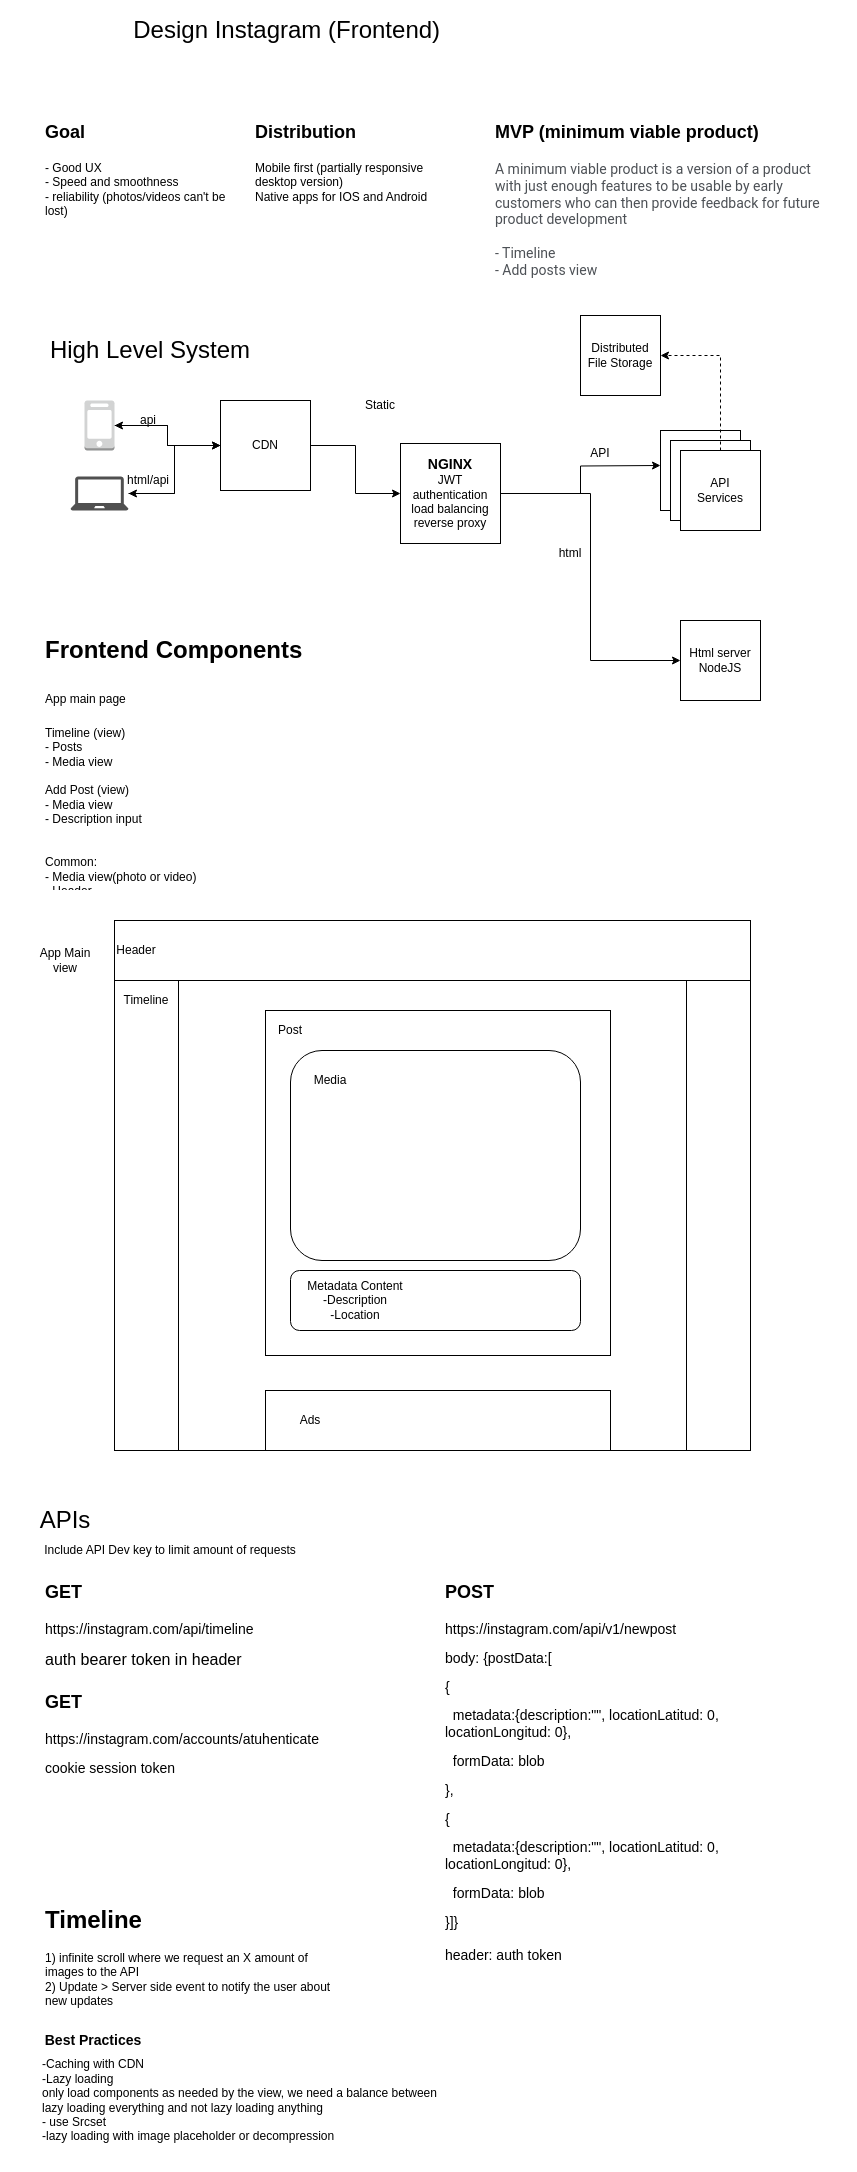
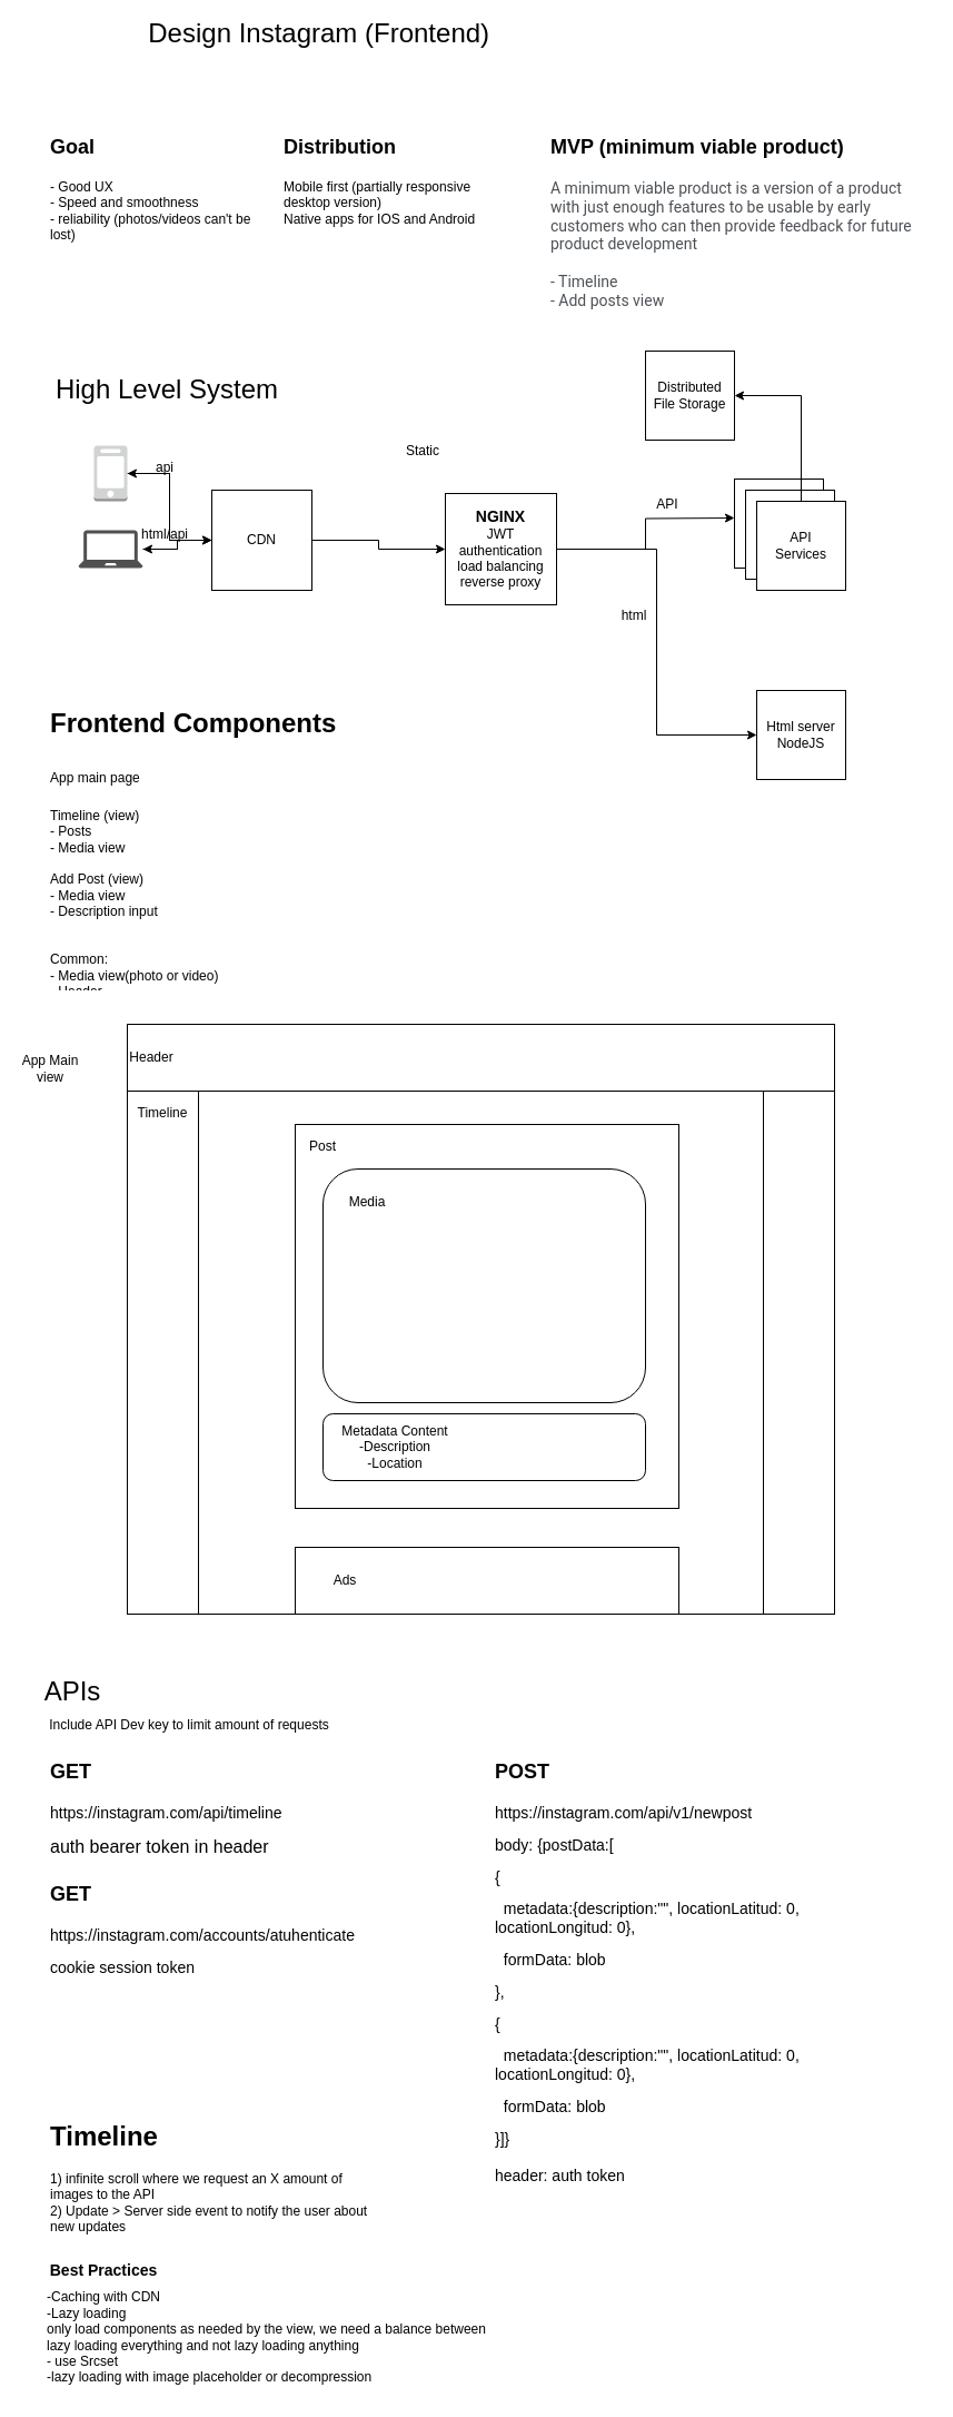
  <mxCell id="0" />
  <mxCell id="1" parent="0" />
  <mxCell id="2" value="&lt;h1&gt;&lt;font style=&quot;font-size: 18px&quot;&gt;Distribution&lt;/font&gt;&lt;/h1&gt;&lt;p&gt;Mobile first (partially responsive desktop version)&lt;br&gt;Native apps for IOS and Android&lt;br&gt;&lt;br&gt;&lt;/p&gt;" style="text;html=1;strokeColor=none;fillColor=none;spacing=5;spacingTop=-20;whiteSpace=wrap;overflow=hidden;rounded=0;" parent="1" vertex="1"><mxGeometry x="250" y="110" width="190" height="120" as="geometry" /></mxCell>
  <mxCell id="3" value="&lt;font style=&quot;font-size: 24px&quot;&gt;Design Instagram (Frontend)&amp;nbsp;&lt;/font&gt;" style="text;html=1;strokeColor=none;fillColor=none;align=center;verticalAlign=middle;whiteSpace=wrap;rounded=0;" parent="1" vertex="1"><mxGeometry x="130" y="20" width="320" height="20" as="geometry" /></mxCell>
  <mxCell id="4" value="&lt;h1&gt;&lt;span style=&quot;font-size: 18px&quot;&gt;MVP (minimum viable product)&lt;br&gt;&lt;/span&gt;&lt;/h1&gt;&lt;div&gt;&lt;span style=&quot;color: rgb(77 , 81 , 86) ; font-family: &amp;#34;roboto&amp;#34; , &amp;#34;arial&amp;#34; , sans-serif ; font-size: 14px ; background-color: rgb(255 , 255 , 255)&quot;&gt;A minimum viable product is a version of a product with just enough features to be usable by early customers who can then provide feedback for future product development&lt;/span&gt;&lt;/div&gt;&lt;div&gt;&lt;span style=&quot;color: rgb(77 , 81 , 86) ; font-family: &amp;#34;roboto&amp;#34; , &amp;#34;arial&amp;#34; , sans-serif ; font-size: 14px ; background-color: rgb(255 , 255 , 255)&quot;&gt;&lt;br&gt;&lt;/span&gt;&lt;/div&gt;&lt;div&gt;&lt;span style=&quot;color: rgb(77 , 81 , 86) ; font-family: &amp;#34;roboto&amp;#34; , &amp;#34;arial&amp;#34; , sans-serif ; font-size: 14px ; background-color: rgb(255 , 255 , 255)&quot;&gt;- Timeline&lt;/span&gt;&lt;/div&gt;&lt;div&gt;&lt;span style=&quot;color: rgb(77 , 81 , 86) ; font-family: &amp;#34;roboto&amp;#34; , &amp;#34;arial&amp;#34; , sans-serif ; font-size: 14px ; background-color: rgb(255 , 255 , 255)&quot;&gt;- Add posts view&lt;br&gt;&lt;/span&gt;&lt;span style=&quot;font-size: 18px&quot;&gt;&lt;br&gt;&lt;br&gt;&lt;/span&gt;&lt;/div&gt;" style="text;html=1;strokeColor=none;fillColor=none;spacing=5;spacingTop=-20;whiteSpace=wrap;overflow=hidden;rounded=0;" parent="1" vertex="1"><mxGeometry x="490" y="110" width="345" height="180" as="geometry" /></mxCell>
  <mxCell id="5" value="&lt;h1&gt;&lt;span style=&quot;font-size: 18px&quot;&gt;Goal&lt;/span&gt;&lt;/h1&gt;&lt;div&gt;&lt;font style=&quot;font-size: 12px&quot;&gt;- Good UX&lt;/font&gt;&lt;/div&gt;&lt;div&gt;&lt;font style=&quot;font-size: 12px&quot;&gt;- Speed and smoothness&lt;/font&gt;&lt;/div&gt;&lt;font style=&quot;font-size: 12px&quot;&gt;- reliability (photos/videos can't be lost)&lt;/font&gt;&lt;div&gt;&lt;span style=&quot;font-size: 18px&quot;&gt;&amp;nbsp;&lt;/span&gt;&lt;/div&gt;" style="text;html=1;strokeColor=none;fillColor=none;spacing=5;spacingTop=-20;whiteSpace=wrap;overflow=hidden;rounded=0;" parent="1" vertex="1"><mxGeometry x="40" y="110" width="190" height="120" as="geometry" /></mxCell>
  <mxCell id="6" value="&lt;font style=&quot;font-size: 24px&quot;&gt;High Level System&lt;/font&gt;" style="text;html=1;strokeColor=none;fillColor=none;align=center;verticalAlign=middle;whiteSpace=wrap;rounded=0;" parent="1" vertex="1"><mxGeometry x="40" y="340" width="220" height="20" as="geometry" /></mxCell>
  <mxCell id="7" style="edgeStyle=orthogonalEdgeStyle;rounded=0;orthogonalLoop=1;jettySize=auto;html=1;" parent="1" source="9" edge="1"><mxGeometry relative="1" as="geometry"><mxPoint x="660" y="465" as="targetPoint" /></mxGeometry></mxCell>
  <mxCell id="8" style="edgeStyle=orthogonalEdgeStyle;rounded=0;orthogonalLoop=1;jettySize=auto;html=1;entryX=0;entryY=0.5;entryDx=0;entryDy=0;" parent="1" source="9" target="18" edge="1"><mxGeometry relative="1" as="geometry" /></mxCell>
  <mxCell id="9" value="&lt;font style=&quot;font-size: 14px&quot;&gt;&lt;b&gt;NGINX&lt;/b&gt;&lt;/font&gt;&lt;br&gt;JWT authentication&lt;br&gt;load balancing&lt;br&gt;reverse proxy" style="whiteSpace=wrap;html=1;aspect=fixed;" parent="1" vertex="1"><mxGeometry x="400" y="443" width="100" height="100" as="geometry" /></mxCell>
  <mxCell id="10" value="Services" style="whiteSpace=wrap;html=1;aspect=fixed;" parent="1" vertex="1"><mxGeometry x="660" y="430" width="80" height="80" as="geometry" /></mxCell>
  <mxCell id="11" value="Services" style="whiteSpace=wrap;html=1;aspect=fixed;" parent="1" vertex="1"><mxGeometry x="670" y="440" width="80" height="80" as="geometry" /></mxCell>
- <mxCell id="12" style="edgeStyle=orthogonalEdgeStyle;rounded=0;orthogonalLoop=1;jettySize=auto;html=1;entryX=1;entryY=0.5;entryDx=0;entryDy=0;dashed=1;" parent="1" source="13" target="19" edge="1"><mxGeometry relative="1" as="geometry"><Array as="points"><mxPoint x="720" y="355" /></Array></mxGeometry></mxCell>
+ <mxCell id="12" style="edgeStyle=orthogonalEdgeStyle;rounded=0;orthogonalLoop=1;jettySize=auto;html=1;entryX=1;entryY=0.5;entryDx=0;entryDy=0;" parent="1" source="13" target="19" edge="1"><mxGeometry relative="1" as="geometry"><Array as="points"><mxPoint x="720" y="355" /></Array></mxGeometry></mxCell>
  <mxCell id="13" value="API&lt;br&gt;Services" style="whiteSpace=wrap;html=1;aspect=fixed;" parent="1" vertex="1"><mxGeometry x="680" y="450" width="80" height="80" as="geometry" /></mxCell>
  <mxCell id="14" style="edgeStyle=orthogonalEdgeStyle;rounded=0;orthogonalLoop=1;jettySize=auto;html=1;entryX=0;entryY=0.5;entryDx=0;entryDy=0;" parent="1" source="15" target="23" edge="1"><mxGeometry relative="1" as="geometry" /></mxCell>
  <mxCell id="15" value="" style="outlineConnect=0;dashed=0;verticalLabelPosition=bottom;verticalAlign=top;align=center;html=1;shape=mxgraph.aws3.mobile_client;fillColor=#D2D3D3;gradientColor=none;" parent="1" vertex="1"><mxGeometry x="84" y="400" width="30" height="50" as="geometry" /></mxCell>
  <mxCell id="16" style="edgeStyle=orthogonalEdgeStyle;rounded=0;orthogonalLoop=1;jettySize=auto;html=1;entryX=0;entryY=0.5;entryDx=0;entryDy=0;" parent="1" source="17" target="23" edge="1"><mxGeometry relative="1" as="geometry" /></mxCell>
  <mxCell id="17" value="" style="pointerEvents=1;shadow=0;dashed=0;html=1;strokeColor=none;fillColor=#505050;labelPosition=center;verticalLabelPosition=bottom;verticalAlign=top;outlineConnect=0;align=center;shape=mxgraph.office.devices.laptop;" parent="1" vertex="1"><mxGeometry x="70" y="476" width="58" height="34" as="geometry" /></mxCell>
  <mxCell id="18" value="Html server&lt;br&gt;NodeJS" style="whiteSpace=wrap;html=1;aspect=fixed;" parent="1" vertex="1"><mxGeometry x="680" y="620" width="80" height="80" as="geometry" /></mxCell>
  <mxCell id="19" value="Distributed File Storage" style="whiteSpace=wrap;html=1;aspect=fixed;" parent="1" vertex="1"><mxGeometry x="580" y="315" width="80" height="80" as="geometry" /></mxCell>
  <mxCell id="20" style="edgeStyle=orthogonalEdgeStyle;rounded=0;orthogonalLoop=1;jettySize=auto;html=1;entryX=0;entryY=0.5;entryDx=0;entryDy=0;" parent="1" source="23" target="9" edge="1"><mxGeometry relative="1" as="geometry" /></mxCell>
  <mxCell id="21" style="edgeStyle=orthogonalEdgeStyle;rounded=0;orthogonalLoop=1;jettySize=auto;html=1;entryX=1;entryY=0.5;entryDx=0;entryDy=0;entryPerimeter=0;" parent="1" source="23" target="15" edge="1"><mxGeometry relative="1" as="geometry" /></mxCell>
  <mxCell id="22" style="edgeStyle=orthogonalEdgeStyle;rounded=0;orthogonalLoop=1;jettySize=auto;html=1;" parent="1" source="23" target="17" edge="1"><mxGeometry relative="1" as="geometry" /></mxCell>
- <mxCell id="23" value="CDN" style="whiteSpace=wrap;html=1;aspect=fixed;" parent="1" vertex="1"><mxGeometry x="220" y="400" width="90" height="90" as="geometry" /></mxCell>
+ <mxCell id="23" value="CDN" style="whiteSpace=wrap;html=1;aspect=fixed;" parent="1" vertex="1"><mxGeometry x="190" y="440" width="90" height="90" as="geometry" /></mxCell>
  <mxCell id="24" value="" style="shape=process;whiteSpace=wrap;html=1;backgroundOutline=1;" parent="1" vertex="1"><mxGeometry x="114" y="980" width="636" height="470" as="geometry" /></mxCell>
  <mxCell id="25" value="Timeline" style="text;html=1;strokeColor=none;fillColor=none;align=center;verticalAlign=middle;whiteSpace=wrap;rounded=0;" parent="1" vertex="1"><mxGeometry x="100" y="990" width="92" height="20" as="geometry" /></mxCell>
  <mxCell id="26" value="" style="whiteSpace=wrap;html=1;aspect=fixed;" parent="1" vertex="1"><mxGeometry x="265" y="1010" width="345" height="345" as="geometry" /></mxCell>
  <mxCell id="27" value="Post" style="text;html=1;strokeColor=none;fillColor=none;align=center;verticalAlign=middle;whiteSpace=wrap;rounded=0;" parent="1" vertex="1"><mxGeometry x="270" y="1020" width="40" height="20" as="geometry" /></mxCell>
  <mxCell id="28" value="" style="rounded=1;whiteSpace=wrap;html=1;" parent="1" vertex="1"><mxGeometry x="290" y="1270" width="290" height="60" as="geometry" /></mxCell>
  <mxCell id="29" value="Metadata Content&lt;br&gt;-Description&lt;br&gt;-Location" style="text;html=1;strokeColor=none;fillColor=none;align=center;verticalAlign=middle;whiteSpace=wrap;rounded=0;" parent="1" vertex="1"><mxGeometry x="250" y="1270" width="210" height="60" as="geometry" /></mxCell>
  <mxCell id="30" value="" style="rounded=1;whiteSpace=wrap;html=1;" parent="1" vertex="1"><mxGeometry x="290" y="1050" width="290" height="210" as="geometry" /></mxCell>
  <mxCell id="31" value="Media" style="text;html=1;strokeColor=none;fillColor=none;align=center;verticalAlign=middle;whiteSpace=wrap;rounded=0;" parent="1" vertex="1"><mxGeometry x="310" y="1070" width="40" height="20" as="geometry" /></mxCell>
  <mxCell id="32" value="" style="rounded=0;whiteSpace=wrap;html=1;" parent="1" vertex="1"><mxGeometry x="265" y="1390" width="345" height="60" as="geometry" /></mxCell>
  <mxCell id="33" value="Ads" style="text;html=1;strokeColor=none;fillColor=none;align=center;verticalAlign=middle;whiteSpace=wrap;rounded=0;" parent="1" vertex="1"><mxGeometry x="290" y="1410" width="40" height="20" as="geometry" /></mxCell>
  <mxCell id="34" value="&lt;h1&gt;&lt;span&gt;Frontend Components&lt;/span&gt;&lt;/h1&gt;&lt;h1&gt;&lt;span style=&quot;font-size: 12px ; font-weight: normal&quot;&gt;App main page&amp;nbsp;&lt;/span&gt;&lt;/h1&gt;&lt;div&gt;Timeline (view)&lt;/div&gt;&lt;div&gt;- Posts&lt;br&gt;&lt;/div&gt;&lt;div&gt;- Media view&lt;br&gt;&lt;/div&gt;&lt;div&gt;&lt;br&gt;&lt;/div&gt;&lt;div&gt;Add Post (view)&lt;br&gt;- Media view&lt;/div&gt;&lt;div&gt;&lt;span&gt;- Description input&lt;/span&gt;&lt;/div&gt;&lt;div&gt;&lt;br&gt;&lt;/div&gt;&lt;div&gt;&lt;br&gt;&lt;/div&gt;&lt;div&gt;Common:&lt;/div&gt;&lt;div&gt;- Media view(photo or video)&lt;/div&gt;&lt;div&gt;- Header&lt;/div&gt;" style="text;html=1;strokeColor=none;fillColor=none;spacing=5;spacingTop=-20;whiteSpace=wrap;overflow=hidden;rounded=0;" parent="1" vertex="1"><mxGeometry x="40" y="630" width="348.75" height="260" as="geometry" /></mxCell>
  <mxCell id="35" value="" style="rounded=0;whiteSpace=wrap;html=1;" parent="1" vertex="1"><mxGeometry x="114" y="920" width="636" height="60" as="geometry" /></mxCell>
  <mxCell id="36" value="Header" style="text;html=1;strokeColor=none;fillColor=none;align=center;verticalAlign=middle;whiteSpace=wrap;rounded=0;" parent="1" vertex="1"><mxGeometry x="116" y="940" width="40" height="20" as="geometry" /></mxCell>
- <mxCell id="37" value="App Main view" style="text;html=1;strokeColor=none;fillColor=none;align=center;verticalAlign=middle;whiteSpace=wrap;rounded=0;" parent="1" vertex="1"><mxGeometry x="30" y="950" width="70" height="20" as="geometry" /></mxCell>
+ <mxCell id="37" value="App Main view" style="text;html=1;strokeColor=none;fillColor=none;align=center;verticalAlign=middle;whiteSpace=wrap;rounded=0;" parent="1" vertex="1"><mxGeometry x="10" y="950" width="70" height="20" as="geometry" /></mxCell>
  <mxCell id="38" value="&lt;font style=&quot;font-size: 24px&quot;&gt;APIs&lt;/font&gt;" style="text;html=1;strokeColor=none;fillColor=none;align=center;verticalAlign=middle;whiteSpace=wrap;rounded=0;" parent="1" vertex="1"><mxGeometry x="20" y="1510" width="90" height="20" as="geometry" /></mxCell>
  <mxCell id="39" value="&lt;h1&gt;&lt;font style=&quot;font-size: 18px&quot;&gt;GET&lt;/font&gt;&lt;/h1&gt;&lt;p&gt;&lt;font style=&quot;font-size: 14px&quot;&gt;https://instagram.com/api/timeline&lt;/font&gt;&lt;/p&gt;&lt;p&gt;&lt;font size=&quot;3&quot;&gt;auth bearer token in header&lt;br&gt;&amp;nbsp;&lt;/font&gt;&lt;/p&gt;" style="text;html=1;strokeColor=none;fillColor=none;spacing=5;spacingTop=-20;whiteSpace=wrap;overflow=hidden;rounded=0;" parent="1" vertex="1"><mxGeometry x="40" y="1570" width="300" height="120" as="geometry" /></mxCell>
  <mxCell id="40" value="&lt;h1&gt;&lt;font style=&quot;font-size: 18px&quot;&gt;GET&lt;/font&gt;&lt;/h1&gt;&lt;p&gt;&lt;font style=&quot;font-size: 14px&quot;&gt;https://instagram.com/accounts/atuhenticate&lt;/font&gt;&lt;/p&gt;&lt;p&gt;&lt;font style=&quot;font-size: 14px&quot;&gt;cookie session token&lt;/font&gt;&lt;/p&gt;" style="text;html=1;strokeColor=none;fillColor=none;spacing=5;spacingTop=-20;whiteSpace=wrap;overflow=hidden;rounded=0;" parent="1" vertex="1"><mxGeometry x="40" y="1680" width="300" height="120" as="geometry" /></mxCell>
  <mxCell id="41" value="&lt;h1&gt;&lt;font style=&quot;font-size: 18px&quot;&gt;POST&lt;/font&gt;&lt;/h1&gt;&lt;p&gt;&lt;font style=&quot;font-size: 14px&quot;&gt;https://instagram.com/api/v1/newpost&lt;/font&gt;&lt;/p&gt;&lt;p&gt;&lt;font style=&quot;font-size: 14px&quot;&gt;body:&amp;nbsp;&lt;/font&gt;&lt;span style=&quot;font-size: 14px&quot;&gt;{postData:[&lt;/span&gt;&lt;/p&gt;&lt;p&gt;&lt;span style=&quot;font-size: 14px&quot;&gt;{&lt;/span&gt;&lt;/p&gt;&lt;p&gt;&lt;span style=&quot;font-size: 14px&quot;&gt;&amp;nbsp; metadata:{description:&quot;&quot;, locationLatitud: 0, locationLongitud: 0},&lt;/span&gt;&lt;/p&gt;&lt;p&gt;&lt;span style=&quot;font-size: 14px&quot;&gt;&amp;nbsp; formData: blob&lt;/span&gt;&lt;/p&gt;&lt;p&gt;&lt;span style=&quot;font-size: 14px&quot;&gt;},&lt;/span&gt;&lt;/p&gt;&lt;p&gt;&lt;span style=&quot;font-size: 14px&quot;&gt;{&lt;/span&gt;&lt;/p&gt;&lt;p&gt;&lt;span style=&quot;font-size: 14px&quot;&gt;&amp;nbsp; metadata:{description:&quot;&quot;, locationLatitud: 0, locationLongitud: 0},&lt;/span&gt;&lt;/p&gt;&lt;p&gt;&lt;span style=&quot;font-size: 14px&quot;&gt;&amp;nbsp; formData: blob&lt;/span&gt;&lt;/p&gt;&lt;p&gt;&lt;span style=&quot;font-size: 14px&quot;&gt;}&lt;/span&gt;&lt;span style=&quot;font-size: 14px&quot;&gt;]}&lt;/span&gt;&lt;br&gt;&lt;span style=&quot;font-size: 14px&quot;&gt;&lt;br&gt;header: auth token&lt;/span&gt;&lt;/p&gt;&lt;p&gt;&lt;font style=&quot;font-size: 14px&quot;&gt;&lt;br&gt;&lt;/font&gt;&lt;/p&gt;" style="text;html=1;strokeColor=none;fillColor=none;spacing=5;spacingTop=-20;whiteSpace=wrap;overflow=hidden;rounded=0;" parent="1" vertex="1"><mxGeometry x="440" y="1570" width="360" height="410" as="geometry" /></mxCell>
  <mxCell id="42" value="Include API Dev key to limit amount of requests" style="text;html=1;strokeColor=none;fillColor=none;align=center;verticalAlign=middle;whiteSpace=wrap;rounded=0;" parent="1" vertex="1"><mxGeometry x="20" y="1540" width="300" height="20" as="geometry" /></mxCell>
  <mxCell id="43" value="Static" style="text;html=1;strokeColor=none;fillColor=none;align=center;verticalAlign=middle;whiteSpace=wrap;rounded=0;" parent="1" vertex="1"><mxGeometry x="360" y="395" width="40" height="20" as="geometry" /></mxCell>
  <mxCell id="44" value="html" style="text;html=1;strokeColor=none;fillColor=none;align=center;verticalAlign=middle;whiteSpace=wrap;rounded=0;" parent="1" vertex="1"><mxGeometry x="550" y="543" width="40" height="20" as="geometry" /></mxCell>
  <mxCell id="45" value="API" style="text;html=1;strokeColor=none;fillColor=none;align=center;verticalAlign=middle;whiteSpace=wrap;rounded=0;" parent="1" vertex="1"><mxGeometry x="580" y="443" width="40" height="20" as="geometry" /></mxCell>
  <mxCell id="46" value="html/api" style="text;html=1;strokeColor=none;fillColor=none;align=center;verticalAlign=middle;whiteSpace=wrap;rounded=0;" parent="1" vertex="1"><mxGeometry x="128" y="470" width="40" height="20" as="geometry" /></mxCell>
  <mxCell id="47" value="api" style="text;html=1;strokeColor=none;fillColor=none;align=center;verticalAlign=middle;whiteSpace=wrap;rounded=0;" parent="1" vertex="1"><mxGeometry x="128" y="410" width="40" height="20" as="geometry" /></mxCell>
  <mxCell id="48" value="&lt;b&gt;&lt;font style=&quot;font-size: 14px&quot;&gt;Best Practices&lt;/font&gt;&lt;/b&gt;" style="text;html=1;strokeColor=none;fillColor=none;align=center;verticalAlign=middle;whiteSpace=wrap;rounded=0;" parent="1" vertex="1"><mxGeometry x="36" y="2030" width="114" height="20" as="geometry" /></mxCell>
  <mxCell id="49" value="-Caching with CDN&lt;br&gt;&lt;div&gt;&lt;span&gt;-Lazy loading&amp;nbsp;&lt;/span&gt;&lt;/div&gt;only load components as needed by the view, we need a balance between lazy loading everything and not lazy loading anything&lt;br&gt;- use Srcset&lt;br&gt;-lazy loading with image placeholder or decompression&lt;br&gt;" style="text;html=1;strokeColor=none;fillColor=none;align=left;verticalAlign=middle;whiteSpace=wrap;rounded=0;" parent="1" vertex="1"><mxGeometry x="40" y="2050" width="400" height="100" as="geometry" /></mxCell>
  <mxCell id="50" value="&lt;h1&gt;Timeline&lt;/h1&gt;&lt;div&gt;1) infinite scroll where we request an X amount of images to the API&amp;nbsp;&lt;/div&gt;&lt;div&gt;2) Update &amp;gt; Server side event to notify the user about new updates&lt;/div&gt;&lt;p&gt;&lt;br&gt;&lt;/p&gt;" style="text;html=1;strokeColor=none;fillColor=none;spacing=5;spacingTop=-20;whiteSpace=wrap;overflow=hidden;rounded=0;" parent="1" vertex="1"><mxGeometry x="40" y="1900" width="300" height="120" as="geometry" /></mxCell>
